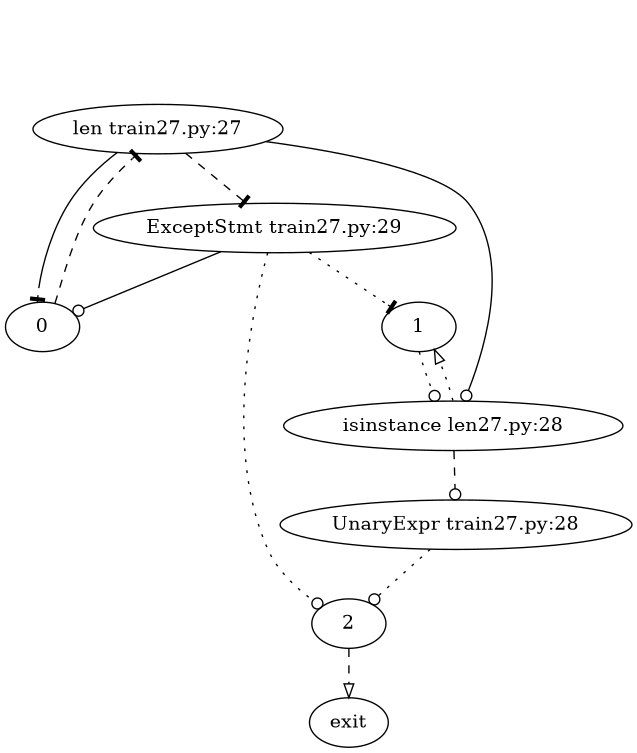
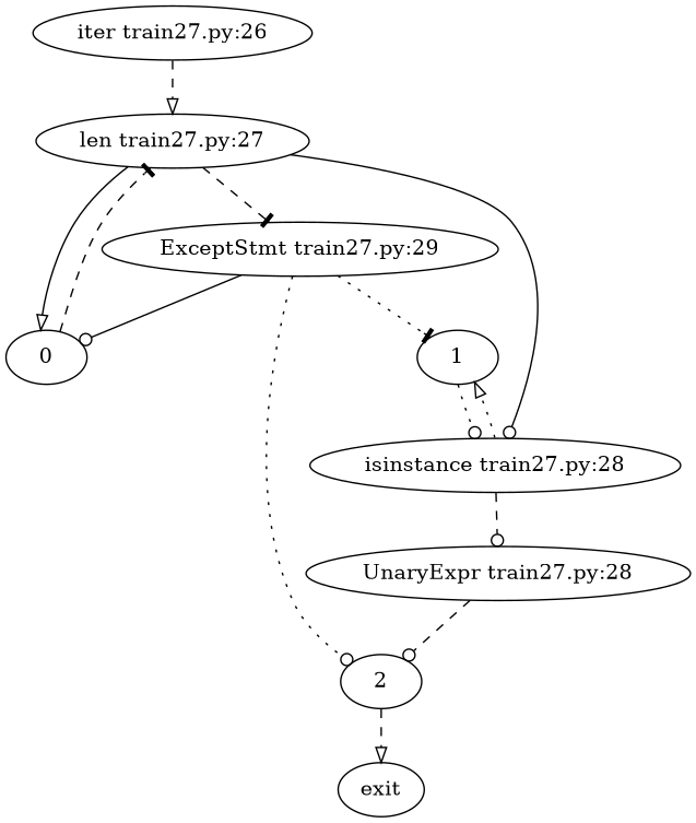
  strict digraph {
    edge [arrowhead=odot style=dashed]
+   "iter train27.py:26"
    "len train27.py:27"
    "ExceptStmt train27.py:29"
    0
-   "isinstance train27.py:28" [label="isinstance len27.py:28"]
+   "isinstance train27.py:28"
    1
    2
    "UnaryExpr train27.py:28"
    exit
+   "iter train27.py:26" -> "len train27.py:27" [arrowhead=onormal]
    "len train27.py:27" -> "ExceptStmt train27.py:29" [arrowhead=tee]
-   "len train27.py:27" -> 0 [arrowhead=tee style=solid]
+   "len train27.py:27" -> 0 [arrowhead=onormal style=solid]
    "len train27.py:27" -> "isinstance train27.py:28" [style=solid]
    "ExceptStmt train27.py:29" -> 0 [style=solid]
    "ExceptStmt train27.py:29" -> 1 [arrowhead=tee style=dotted]
    "ExceptStmt train27.py:29" -> 2 [style=dotted]
    0 -> "len train27.py:27" [arrowhead=tee]
    "isinstance train27.py:28" -> 1 [arrowhead=onormal style=dotted]
    "isinstance train27.py:28" -> "UnaryExpr train27.py:28"
    1 -> "isinstance train27.py:28" [style=dotted]
    2 -> exit [arrowhead=onormal]
-   "UnaryExpr train27.py:28" -> 2 [style=dotted]
+   "UnaryExpr train27.py:28" -> 2
  }
